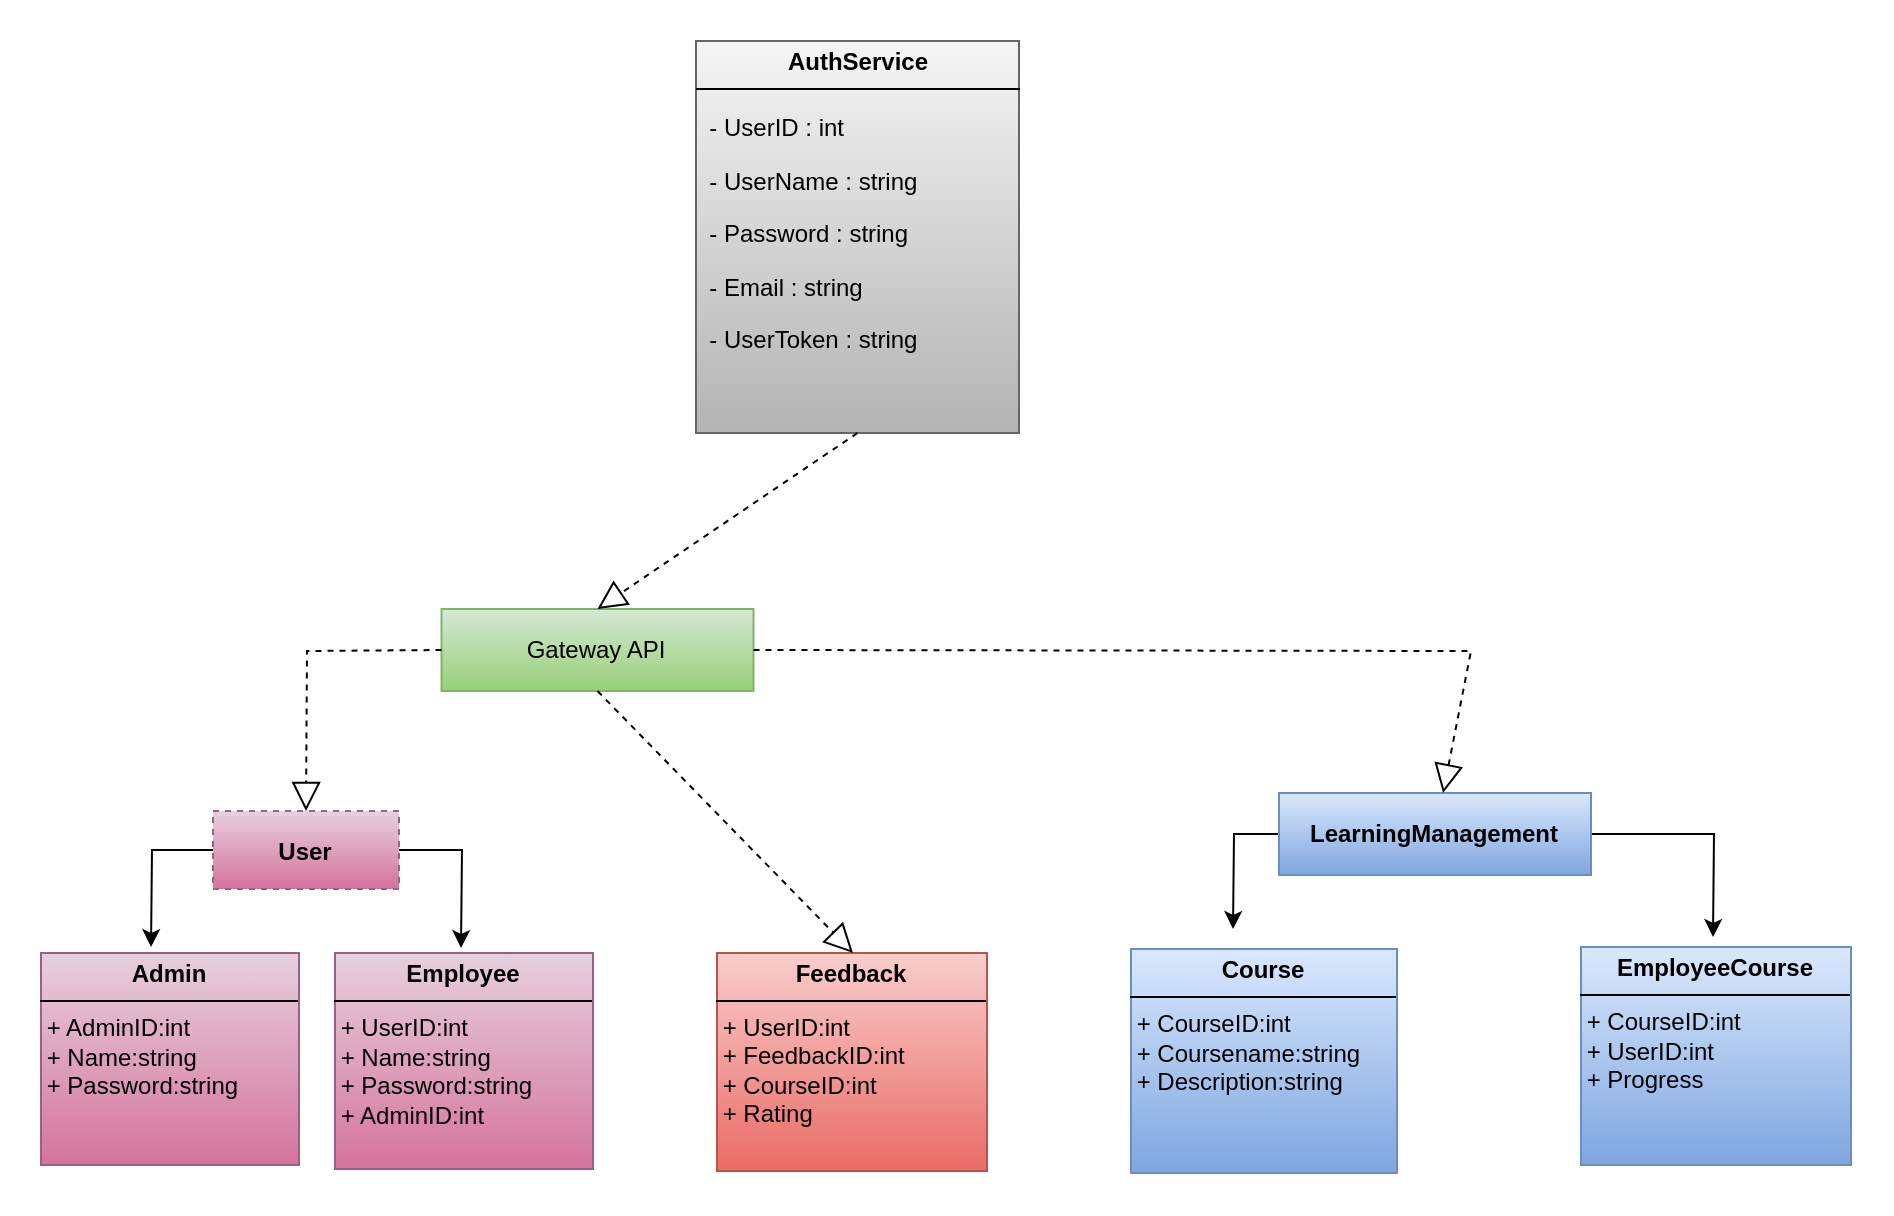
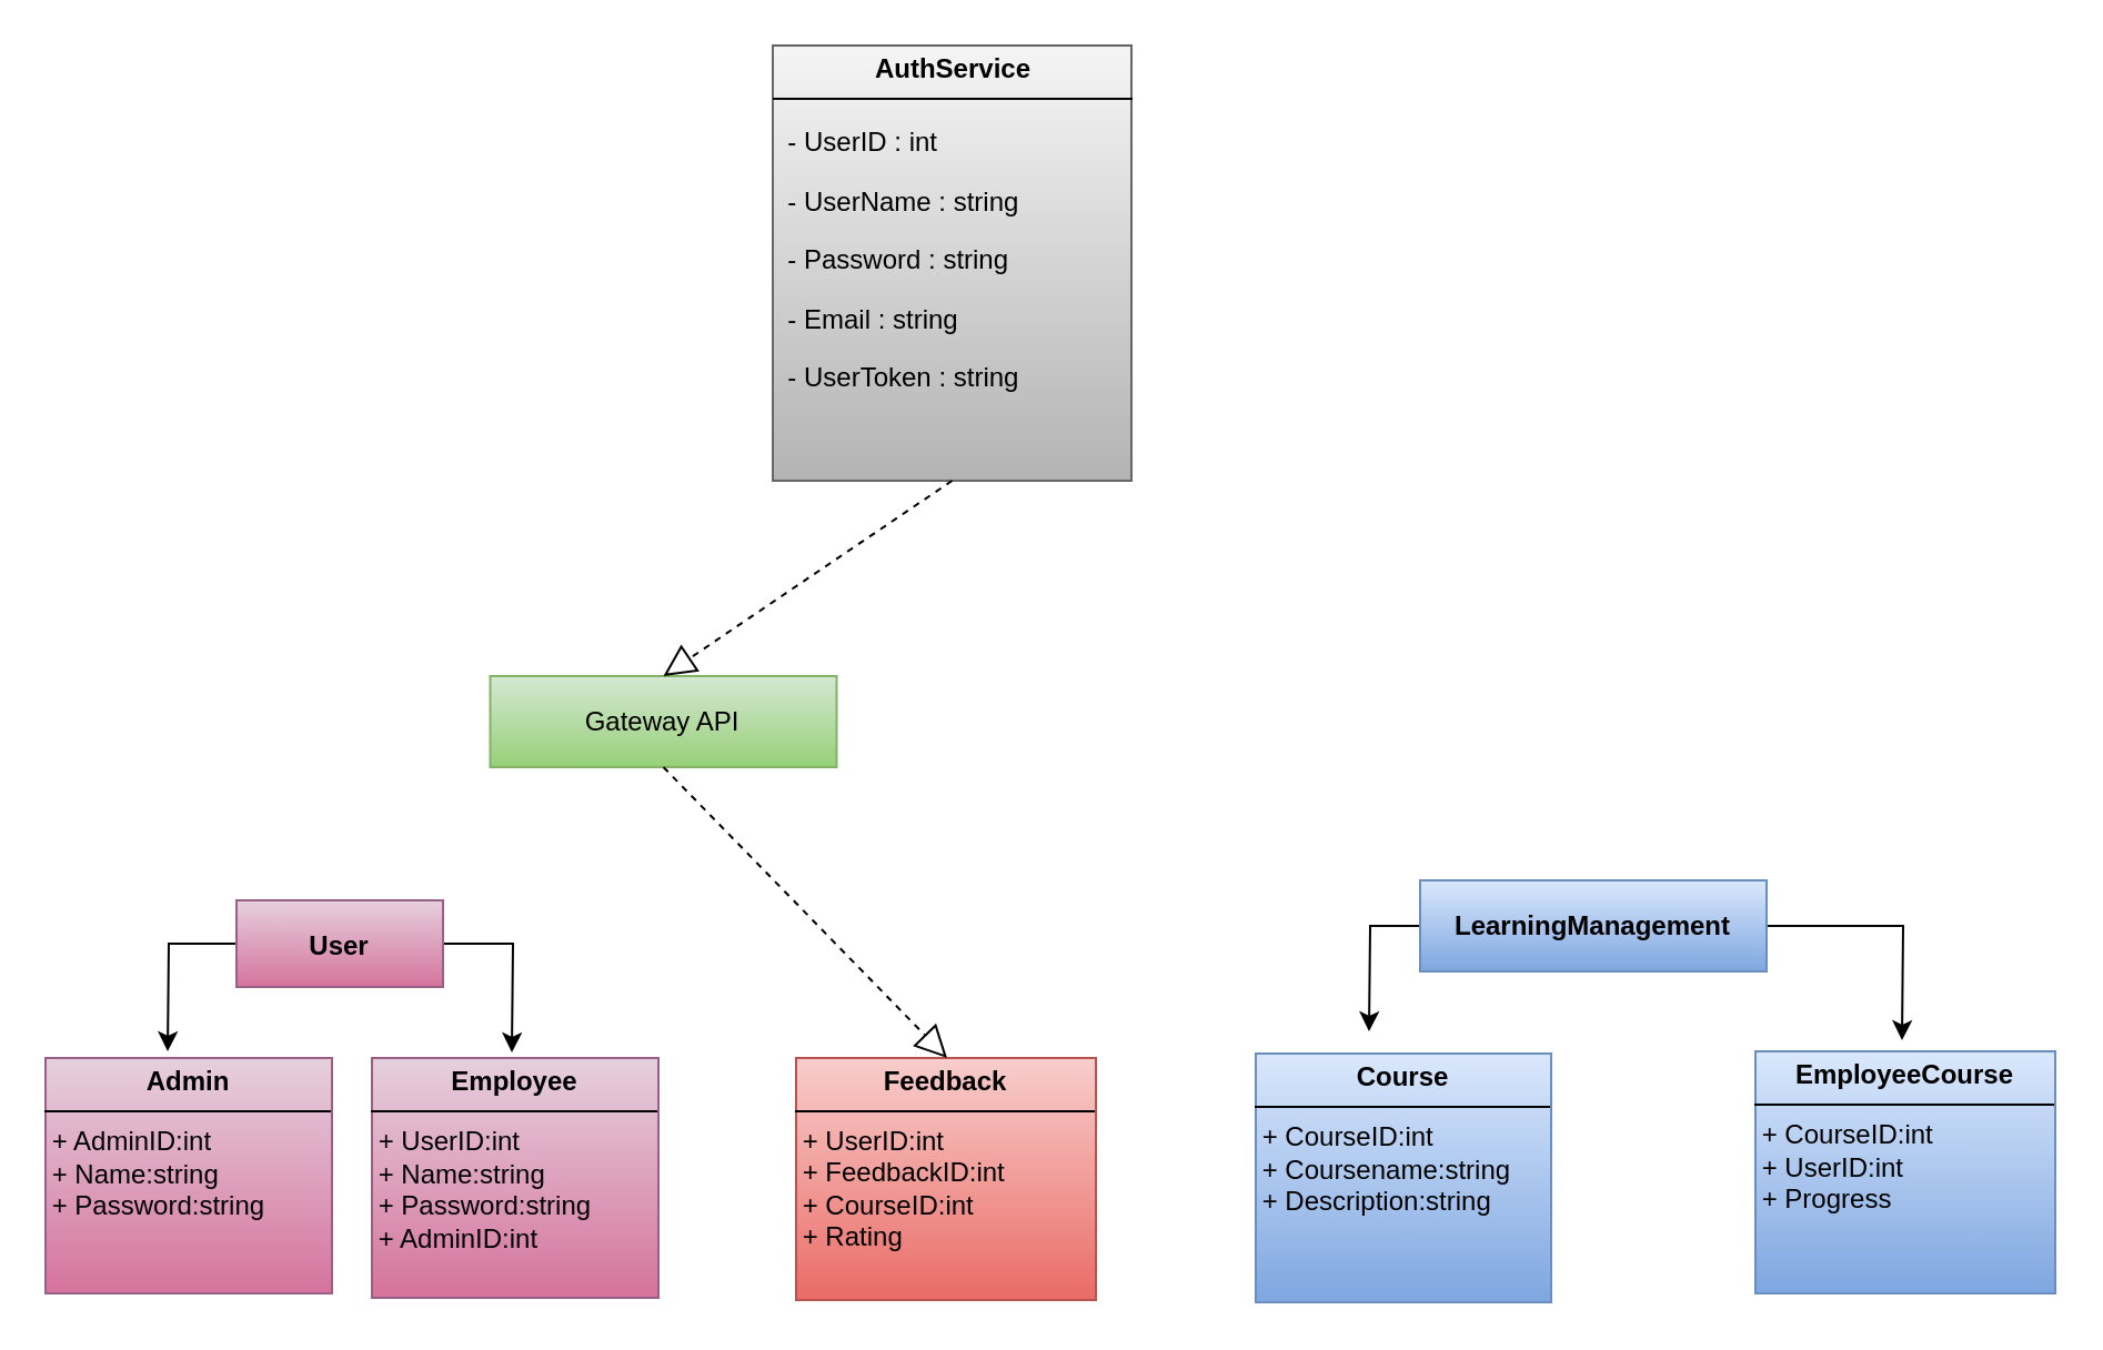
  <mxCell id="0" />
  <mxCell id="1" parent="0" />
  <mxCell id="2" value="" style="edgeStyle=orthogonalEdgeStyle;rounded=0;orthogonalLoop=1;jettySize=auto;html=1;" parent="1" source="4" edge="1"><mxGeometry relative="1" as="geometry"><mxPoint x="616" y="464" as="targetPoint" /></mxGeometry></mxCell>
  <mxCell id="3" value="" style="edgeStyle=orthogonalEdgeStyle;rounded=0;orthogonalLoop=1;jettySize=auto;html=1;" parent="1" source="4" edge="1"><mxGeometry relative="1" as="geometry"><mxPoint x="856" y="468" as="targetPoint" /></mxGeometry></mxCell>
  <mxCell id="4" value="&lt;div&gt;&lt;b&gt;&lt;br&gt;&lt;/b&gt;&lt;/div&gt;&lt;div&gt;&lt;b&gt;LearningManagement&lt;/b&gt;&lt;/div&gt;" style="verticalAlign=top;align=center;overflow=fill;html=1;whiteSpace=wrap;fillColor=#dae8fc;gradientColor=#7ea6e0;strokeColor=#6c8ebf;" parent="1" vertex="1"><mxGeometry x="639" y="396" width="156" height="41" as="geometry" /></mxCell>
  <mxCell id="5" value="&lt;p style=&quot;margin:0px;margin-top:4px;text-align:center;&quot;&gt;&lt;b&gt;Admin&lt;/b&gt;&lt;br&gt;&lt;/p&gt;&lt;hr size=&quot;1&quot; style=&quot;border-style:solid;&quot;&gt;&lt;div style=&quot;height:2px;&quot;&gt;&amp;nbsp;+ AdminID:int &lt;br&gt;&lt;div align=&quot;left&quot;&gt;&amp;nbsp;+ Name:string&lt;br&gt;&lt;/div&gt;&lt;div align=&quot;left&quot;&gt;&amp;nbsp;+ Password:string&lt;/div&gt;&lt;/div&gt;" style="verticalAlign=top;align=left;overflow=fill;html=1;whiteSpace=wrap;fillColor=#e6d0de;strokeColor=#996185;gradientColor=#d5739d;" parent="1" vertex="1"><mxGeometry x="20" y="476" width="129" height="106" as="geometry" /></mxCell>
  <mxCell id="6" value="&lt;p style=&quot;margin:0px;margin-top:4px;text-align:center;&quot;&gt;&lt;b&gt;Employee&lt;/b&gt;&lt;br&gt;&lt;/p&gt;&lt;hr size=&quot;1&quot; style=&quot;border-style:solid;&quot;&gt;&lt;div style=&quot;height:2px;&quot;&gt;&amp;nbsp;+ UserID:int&lt;div align=&quot;left&quot;&gt;&amp;nbsp;+ Name:string&lt;br&gt;&lt;/div&gt;&lt;div align=&quot;left&quot;&gt;&amp;nbsp;+ Password:string&lt;/div&gt;&amp;nbsp;+ AdminID:int&lt;/div&gt;" style="verticalAlign=top;align=left;overflow=fill;html=1;whiteSpace=wrap;fillColor=#e6d0de;gradientColor=#d5739d;strokeColor=#996185;" parent="1" vertex="1"><mxGeometry x="167" y="476" width="129" height="108" as="geometry" /></mxCell>
  <mxCell id="7" value="" style="edgeStyle=orthogonalEdgeStyle;rounded=0;orthogonalLoop=1;jettySize=auto;html=1;exitX=1;exitY=0.5;exitDx=0;exitDy=0;" parent="1" source="9" edge="1"><mxGeometry relative="1" as="geometry"><mxPoint x="230" y="473.5" as="targetPoint" /><mxPoint x="94" y="422" as="sourcePoint" /></mxGeometry></mxCell>
  <mxCell id="8" value="" style="edgeStyle=orthogonalEdgeStyle;rounded=0;orthogonalLoop=1;jettySize=auto;html=1;" edge="1" parent="1" source="9"><mxGeometry relative="1" as="geometry"><mxPoint x="75" y="473" as="targetPoint" /></mxGeometry></mxCell>
- <mxCell id="9" value="&lt;div align=&quot;center&quot;&gt;&lt;b&gt;&lt;br&gt;&lt;/b&gt;&lt;/div&gt;&lt;div align=&quot;center&quot;&gt;&lt;b&gt;User&lt;/b&gt;&lt;/div&gt;" style="verticalAlign=top;align=center;overflow=fill;html=1;whiteSpace=wrap;fillColor=#e6d0de;strokeColor=#996185;gradientColor=#d5739d;dashed=1;" parent="1" vertex="1"><mxGeometry x="106" y="405" width="93" height="39" as="geometry" /></mxCell>
+ <mxCell id="9" value="&lt;div align=&quot;center&quot;&gt;&lt;b&gt;&lt;br&gt;&lt;/b&gt;&lt;/div&gt;&lt;div align=&quot;center&quot;&gt;&lt;b&gt;User&lt;/b&gt;&lt;/div&gt;" style="verticalAlign=top;align=center;overflow=fill;html=1;whiteSpace=wrap;fillColor=#e6d0de;strokeColor=#996185;gradientColor=#d5739d;" parent="1" vertex="1"><mxGeometry x="106" y="405" width="93" height="39" as="geometry" /></mxCell>
  <mxCell id="10" value="&lt;p style=&quot;margin:0px;margin-top:4px;text-align:center;&quot;&gt;&lt;b&gt;Course&lt;/b&gt;&lt;br&gt;&lt;/p&gt;&lt;hr size=&quot;1&quot; style=&quot;border-style:solid;&quot;&gt;&lt;div style=&quot;height:2px;&quot;&gt;&amp;nbsp;+ CourseID:int&lt;div align=&quot;left&quot;&gt;&amp;nbsp;+ Coursename:string&lt;br&gt;&lt;/div&gt;&lt;div align=&quot;left&quot;&gt;&amp;nbsp;+ Description:string&lt;/div&gt;&amp;nbsp;&lt;br&gt;&lt;/div&gt;" style="verticalAlign=top;align=left;overflow=fill;html=1;whiteSpace=wrap;fillColor=#dae8fc;gradientColor=#7ea6e0;strokeColor=#6c8ebf;" parent="1" vertex="1"><mxGeometry x="565" y="474" width="133" height="112" as="geometry" /></mxCell>
  <mxCell id="11" value="&lt;p style=&quot;margin:0px;margin-top:4px;text-align:center;&quot;&gt;&lt;b&gt;EmployeeCourse&lt;/b&gt;&lt;br&gt;&lt;/p&gt;&lt;hr size=&quot;1&quot; style=&quot;border-style:solid;&quot;&gt;&lt;div style=&quot;height:2px;&quot;&gt;&amp;nbsp;+ CourseID:int&lt;div align=&quot;left&quot;&gt;&amp;nbsp;+ UserID:int&lt;br&gt;&lt;/div&gt;&lt;div align=&quot;left&quot;&gt;&amp;nbsp;+ Progress&lt;/div&gt;&amp;nbsp;&lt;br&gt;&lt;/div&gt;" style="verticalAlign=top;align=left;overflow=fill;html=1;whiteSpace=wrap;fillColor=#dae8fc;gradientColor=#7ea6e0;strokeColor=#6c8ebf;" parent="1" vertex="1"><mxGeometry x="790" y="473" width="135" height="109" as="geometry" /></mxCell>
  <mxCell id="12" value="&lt;p style=&quot;margin:0px;margin-top:4px;text-align:center;&quot;&gt;&lt;b&gt;Feedback&lt;/b&gt;&lt;br&gt;&lt;/p&gt;&lt;hr size=&quot;1&quot; style=&quot;border-style:solid;&quot;&gt;&lt;div style=&quot;height:2px;&quot;&gt;&amp;nbsp;+ UserID:int&lt;/div&gt;&lt;div style=&quot;height:2px;&quot;&gt;&lt;br&gt;&lt;/div&gt;&lt;div style=&quot;height:2px;&quot;&gt;&lt;br&gt;&lt;/div&gt;&lt;div style=&quot;height:2px;&quot;&gt;&lt;br&gt;&lt;/div&gt;&lt;div style=&quot;height:2px;&quot;&gt;&lt;br&gt;&lt;/div&gt;&lt;div style=&quot;height:2px;&quot;&gt;&lt;br&gt;&lt;/div&gt;&lt;div style=&quot;height:2px;&quot;&gt;&amp;nbsp;&lt;/div&gt;&lt;div style=&quot;height:2px;&quot;&gt;&amp;nbsp;+ FeedbackID:int &lt;div align=&quot;left&quot;&gt;&amp;nbsp;+ CourseID:int&lt;br&gt;&lt;/div&gt;&lt;div align=&quot;left&quot;&gt;&amp;nbsp;+ Rating&lt;/div&gt;&lt;div align=&quot;left&quot;&gt;&amp;nbsp;&lt;br&gt;&lt;/div&gt;&lt;/div&gt;" style="verticalAlign=top;align=left;overflow=fill;html=1;whiteSpace=wrap;fillColor=#f8cecc;strokeColor=#b85450;gradientColor=#ea6b66;" parent="1" vertex="1"><mxGeometry x="358" y="476" width="135" height="109" as="geometry" /></mxCell>
  <mxCell id="13" value="&lt;p style=&quot;margin:0px;margin-top:4px;text-align:center;&quot;&gt;&lt;b&gt;AuthService&lt;/b&gt;&lt;br&gt;&lt;/p&gt;&lt;hr size=&quot;1&quot; style=&quot;border-style:solid;&quot;&gt;&lt;div style=&quot;height:2px;&quot;&gt;&lt;p&gt;&amp;nbsp; - UserID : int&lt;/p&gt;&lt;p&gt;&amp;nbsp; - UserName : string&lt;/p&gt;&lt;p&gt;&amp;nbsp; - Password : string&lt;/p&gt;&lt;p&gt;&amp;nbsp; - Email : string&lt;/p&gt;&lt;p&gt;&amp;nbsp; - UserToken : string&lt;/p&gt;&lt;/div&gt;" style="verticalAlign=top;align=left;overflow=fill;html=1;whiteSpace=wrap;fillColor=#f5f5f5;strokeColor=#666666;gradientColor=#b3b3b3;" vertex="1" parent="1"><mxGeometry x="347.5" y="20" width="161.5" height="196" as="geometry" /></mxCell>
  <mxCell id="14" value="&lt;div&gt;&lt;br&gt;&lt;/div&gt;&lt;div&gt;Gateway API&lt;/div&gt;" style="verticalAlign=top;align=center;overflow=fill;html=1;whiteSpace=wrap;fillColor=#d5e8d4;strokeColor=#82b366;gradientColor=#97d077;" vertex="1" parent="1"><mxGeometry x="220.25" y="304" width="156" height="41" as="geometry" /></mxCell>
  <mxCell id="15" value="" style="endArrow=block;dashed=1;endFill=0;endSize=12;html=1;rounded=0;exitX=0.5;exitY=1;exitDx=0;exitDy=0;entryX=0.5;entryY=0;entryDx=0;entryDy=0;" edge="1" parent="1" source="13" target="14"><mxGeometry width="160" relative="1" as="geometry"><mxPoint x="416" y="208" as="sourcePoint" /><mxPoint x="416" y="265" as="targetPoint" /></mxGeometry></mxCell>
- <mxCell id="16" value="" style="endArrow=block;dashed=1;endFill=0;endSize=12;html=1;rounded=0;entryX=0.5;entryY=0;entryDx=0;entryDy=0;exitX=0;exitY=0.5;exitDx=0;exitDy=0;" edge="1" parent="1" source="14" target="9"><mxGeometry width="160" relative="1" as="geometry"><mxPoint x="393" y="273" as="sourcePoint" /><mxPoint x="588" y="297" as="targetPoint" /><Array as="points"><mxPoint x="153" y="325" /></Array></mxGeometry></mxCell>
- <mxCell id="17" value="" style="endArrow=block;dashed=1;endFill=0;endSize=12;html=1;rounded=0;exitX=1;exitY=0.5;exitDx=0;exitDy=0;" edge="1" parent="1" source="14" target="4"><mxGeometry width="160" relative="1" as="geometry"><mxPoint x="861" y="173" as="sourcePoint" /><mxPoint x="515" y="337.5" as="targetPoint" /><Array as="points"><mxPoint x="735" y="325" /></Array></mxGeometry></mxCell>
  <mxCell id="18" value="" style="endArrow=block;dashed=1;endFill=0;endSize=12;html=1;rounded=0;exitX=0.5;exitY=1;exitDx=0;exitDy=0;" edge="1" parent="1" source="14"><mxGeometry width="160" relative="1" as="geometry"><mxPoint x="429" y="360" as="sourcePoint" /><mxPoint x="426" y="476" as="targetPoint" /></mxGeometry></mxCell>
